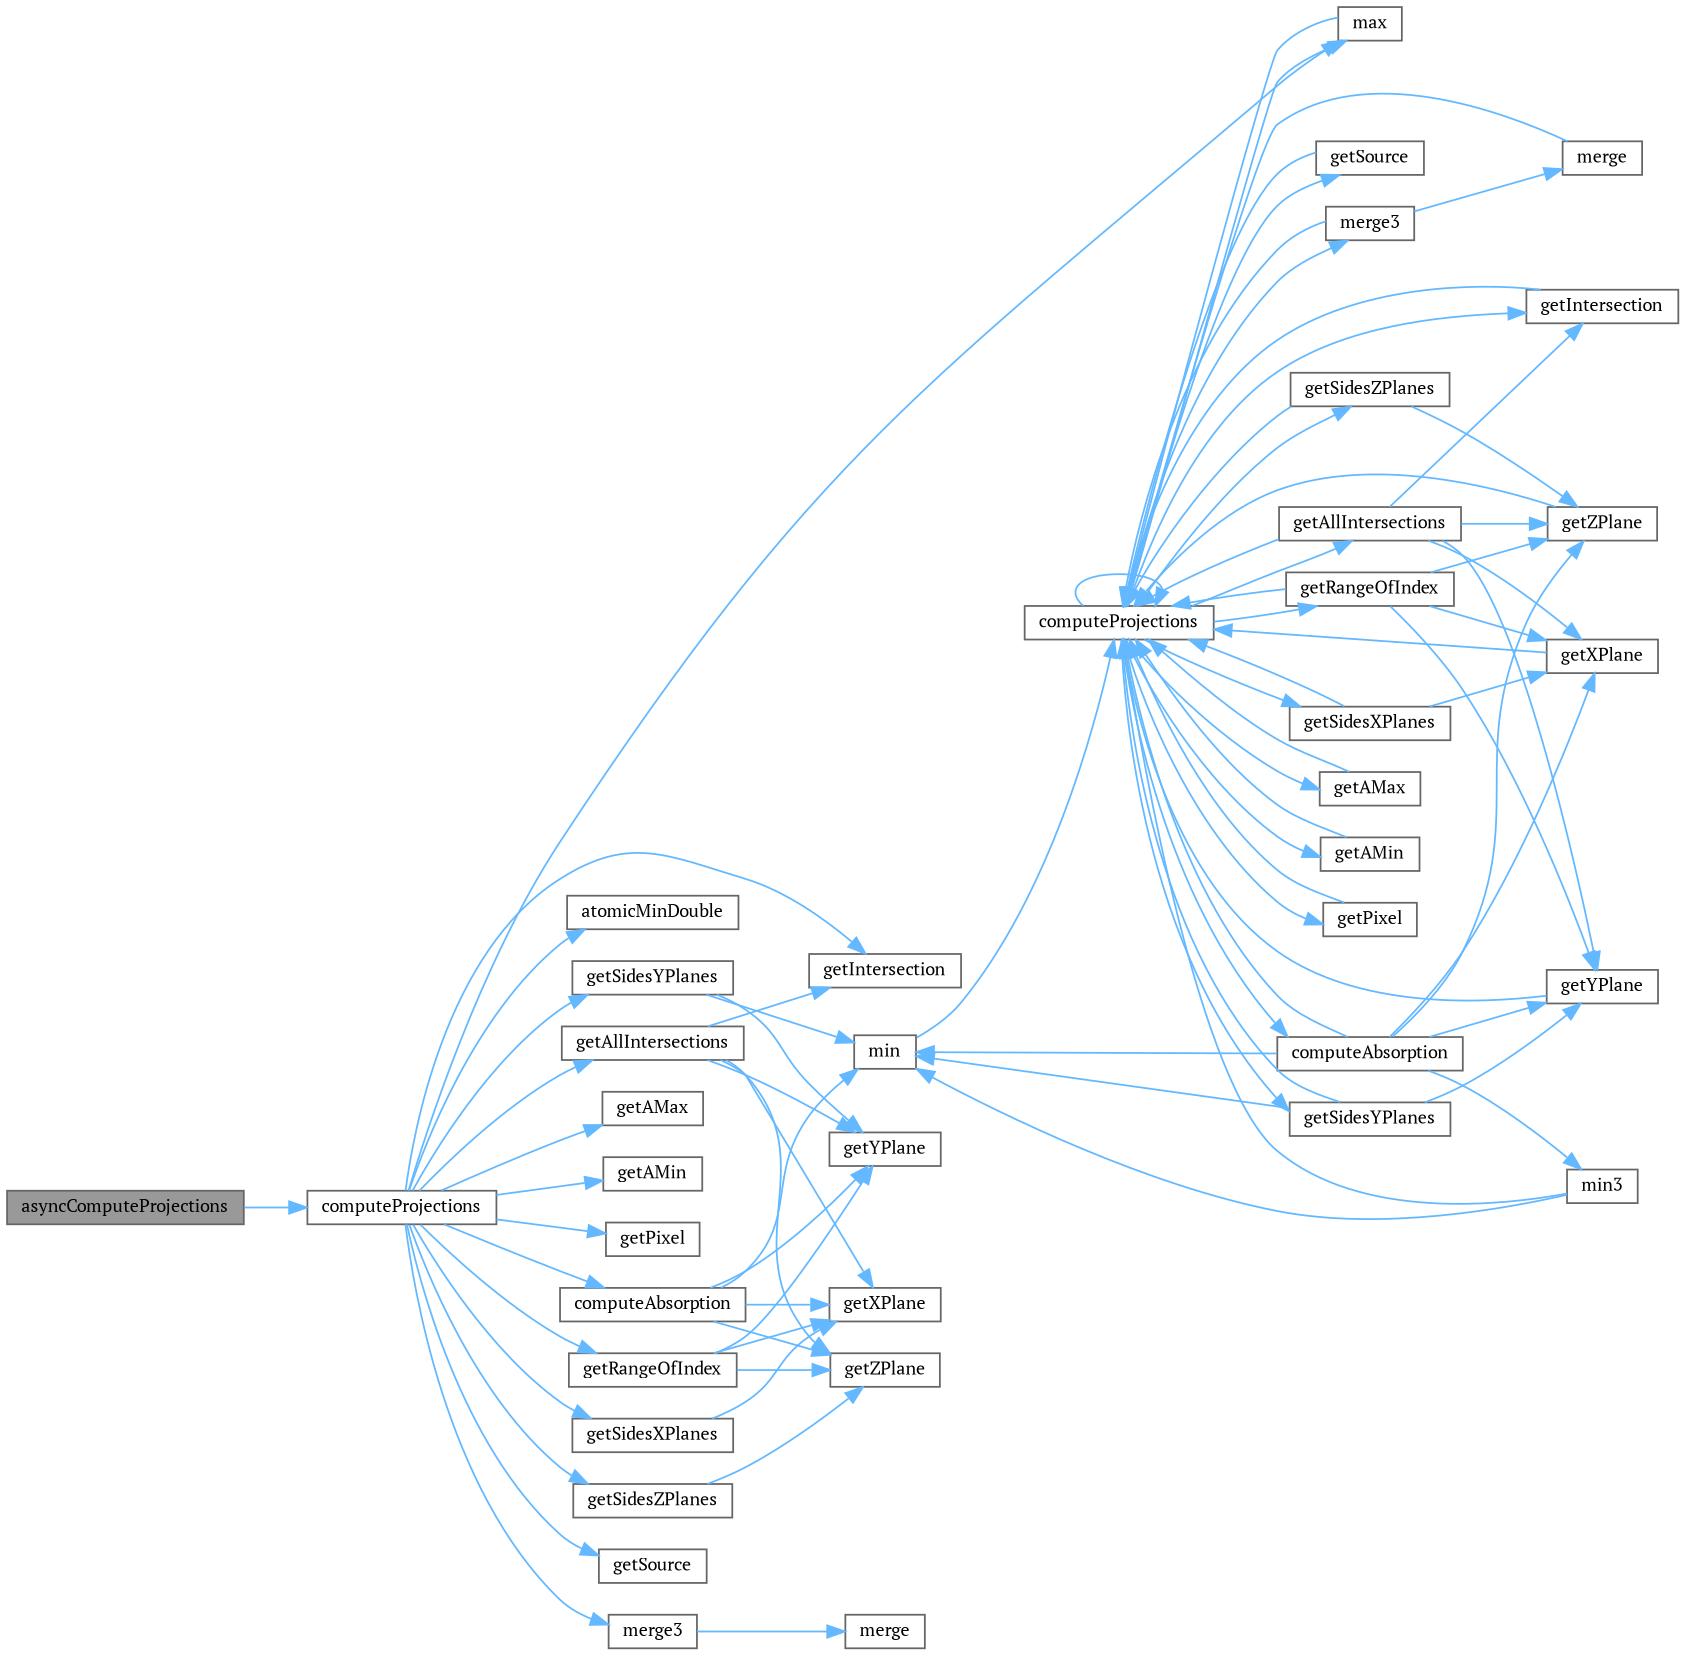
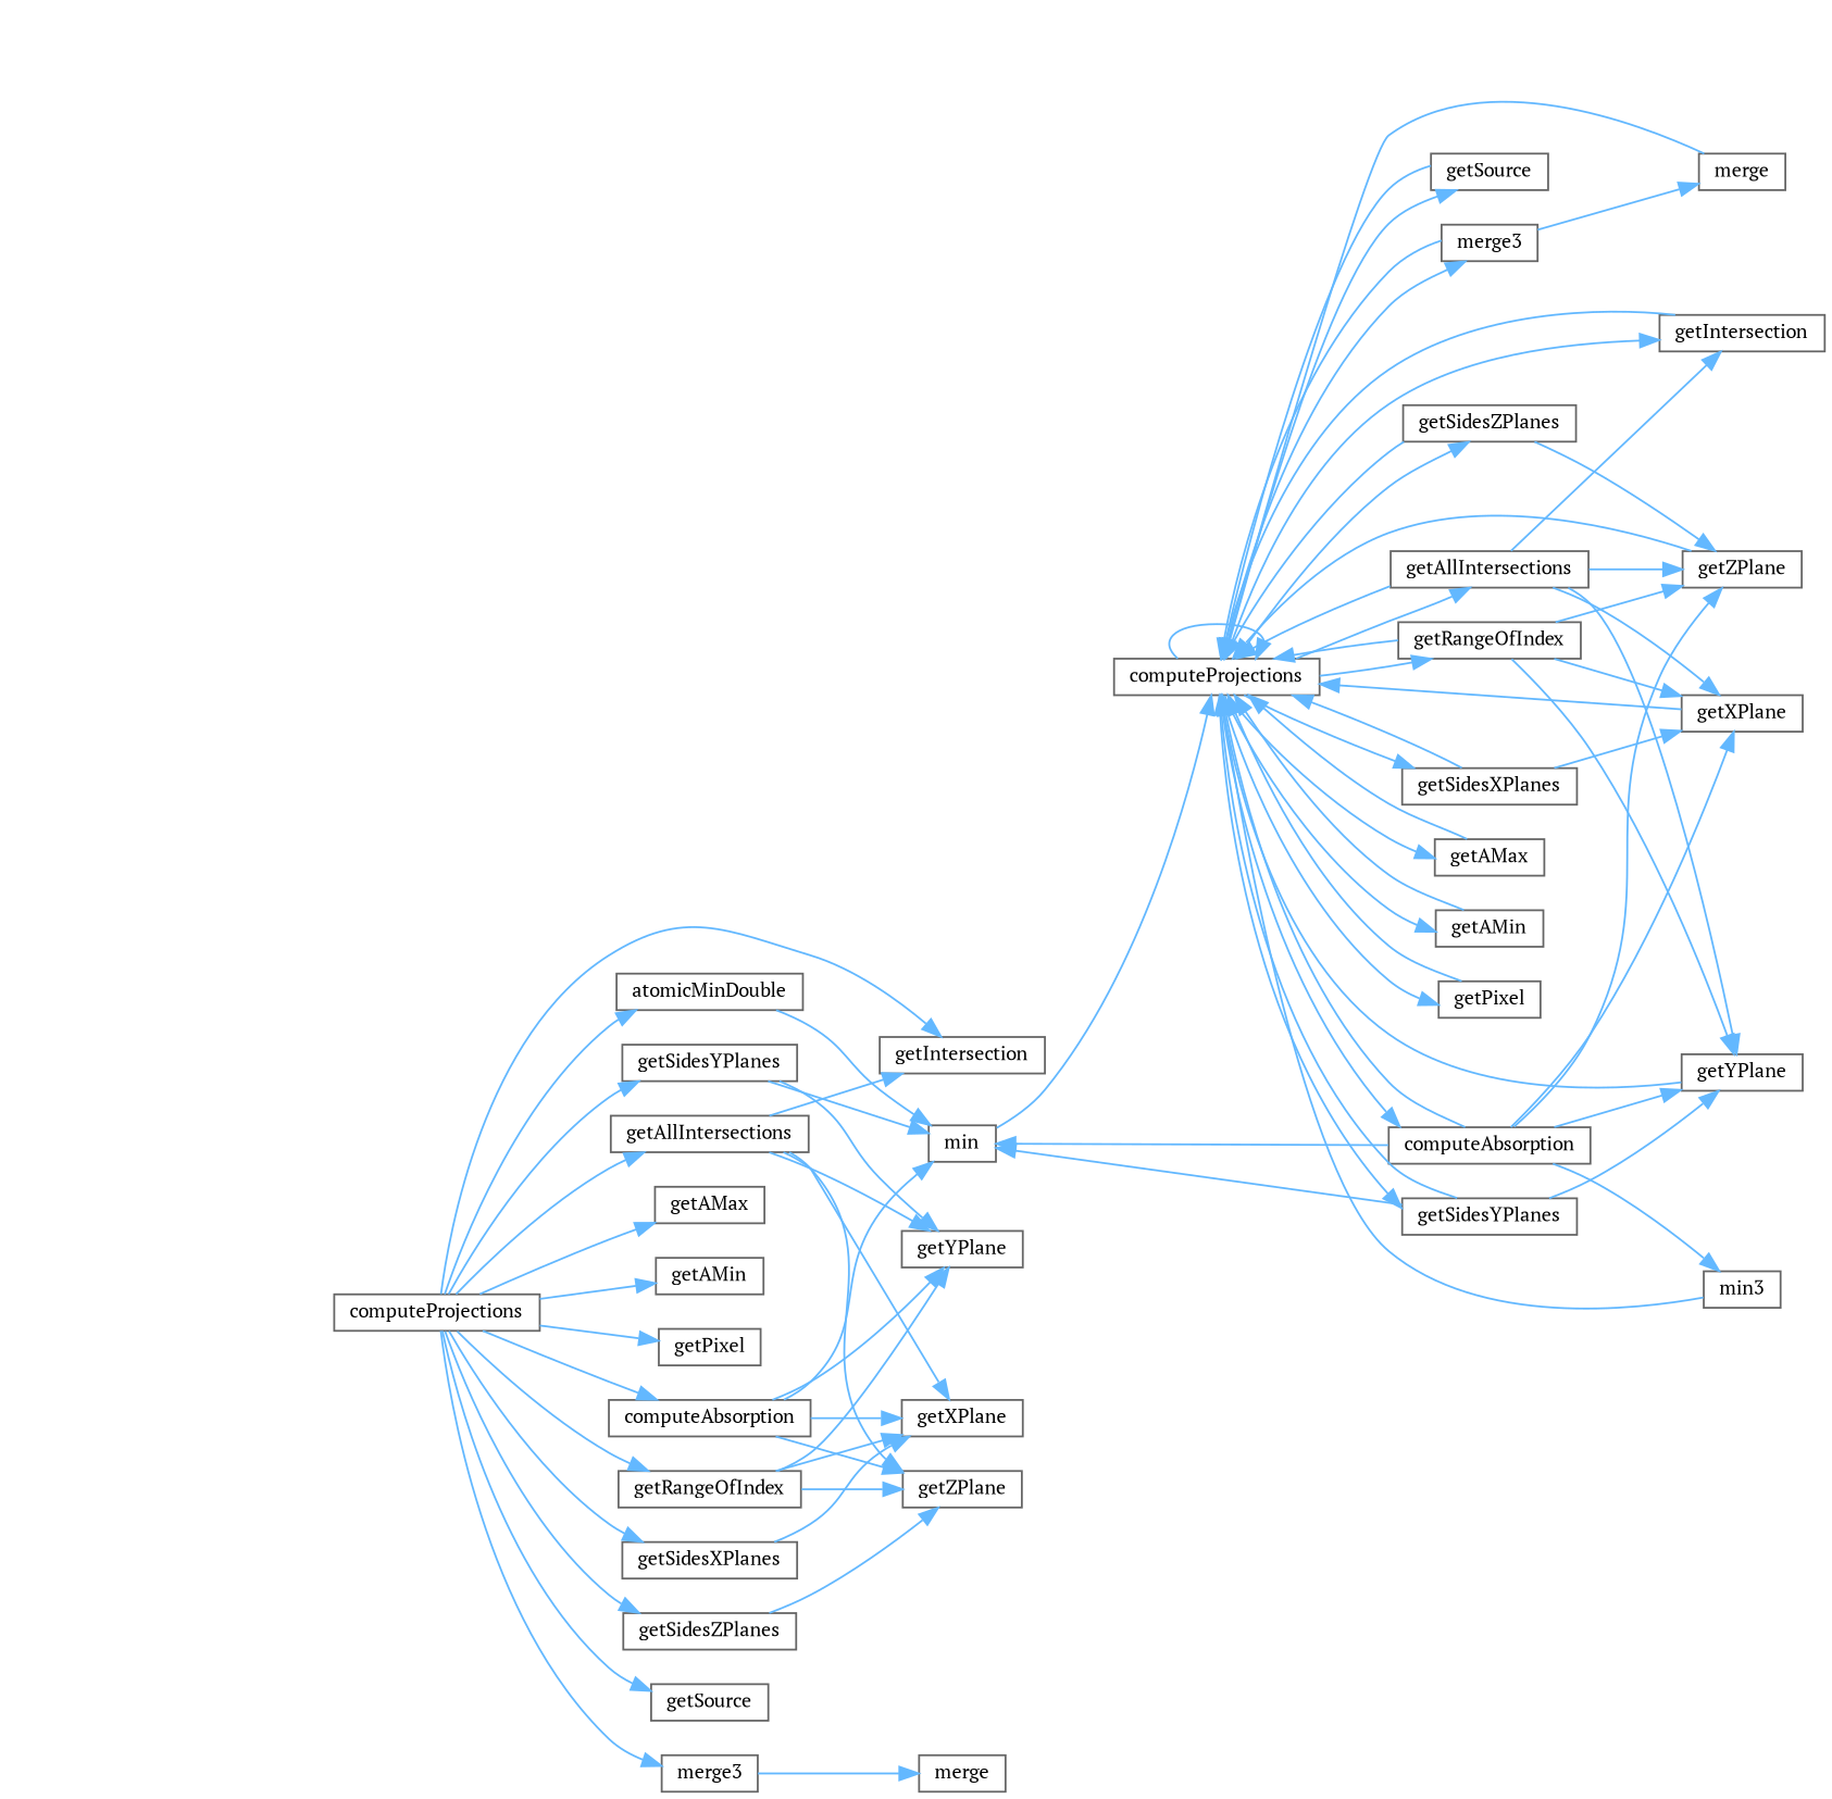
  digraph {
    fontname="PT Serif"
    rankdir=LR
    node [color=grey40 fillcolor=white fontname="PT Serif" fontsize=10 shape=box style=filled]
    edge [color=steelblue1 fontname="PT Serif" fontsize=10 labelfontname=Helvetica labelfontsize=10 style=solid]
-   n1 [color=gray40 fillcolor=grey60 fontcolor=black height=0.2 label=asyncComputeProjections width=0.4]
    n2 [height=0.2 label=computeProjections width=0.4]
    n3 [height=0.2 label=atomicMinDouble width=0.4]
    n4 [height=0.2 label=computeAbsorption width=0.4]
-   n5 [height=0.2 label=max width=0.4]
    n6 [height=0.2 label=getAllIntersections width=0.4]
    n7 [height=0.2 label=getIntersection width=0.4]
    n8 [height=0.2 label=getAMax width=0.4]
    n9 [height=0.2 label=getAMin width=0.4]
    n10 [height=0.2 label=getPixel width=0.4]
    n11 [height=0.2 label=getRangeOfIndex width=0.4]
    n12 [height=0.2 label=getSidesXPlanes width=0.4]
    n13 [height=0.2 label=getSidesYPlanes width=0.4]
    n14 [height=0.2 label=getSidesZPlanes width=0.4]
    n15 [height=0.2 label=getSource width=0.4]
    n16 [height=0.2 label=merge3 width=0.4]
    n17 [height=0.2 label=getXPlane width=0.4]
    n18 [height=0.2 label=getYPlane width=0.4]
    n19 [height=0.2 label=getZPlane width=0.4]
    n20 [height=0.2 label=min width=0.4]
    n21 [height=0.2 label=computeProjections width=0.4]
    n22 [height=0.2 label=merge width=0.4]
    n23 [height=0.2 label=computeAbsorption width=0.4]
    n24 [height=0.2 label=getAllIntersections width=0.4]
    n25 [height=0.2 label=getIntersection width=0.4]
    n26 [height=0.2 label=getAMax width=0.4]
    n27 [height=0.2 label=getAMin width=0.4]
    n28 [height=0.2 label=getPixel width=0.4]
    n29 [height=0.2 label=getRangeOfIndex width=0.4]
    n30 [height=0.2 label=getSidesXPlanes width=0.4]
    n31 [height=0.2 label=getSidesYPlanes width=0.4]
    n32 [height=0.2 label=getSidesZPlanes width=0.4]
    n33 [height=0.2 label=getSource width=0.4]
    n34 [height=0.2 label=merge3 width=0.4]
    n35 [height=0.2 label=getXPlane width=0.4]
    n36 [height=0.2 label=getYPlane width=0.4]
    n37 [height=0.2 label=getZPlane width=0.4]
    n38 [height=0.2 label=min3 width=0.4]
    n39 [height=0.2 label=merge width=0.4]
-   n1 -> n2
    n2 -> n3
    n2 -> n4
-   n2 -> n5
    n2 -> n6
    n2 -> n7
    n2 -> n8
    n2 -> n9
    n2 -> n10
    n2 -> n11
    n2 -> n12
    n2 -> n13
    n2 -> n14
    n2 -> n15
    n2 -> n16
    n4 -> n17
    n4 -> n18
    n4 -> n19
    n4 -> n20
-   n5 -> n21
    n6 -> n7
    n6 -> n17
    n6 -> n18
    n6 -> n19
    n11 -> n17
    n11 -> n18
    n11 -> n19
    n12 -> n17
    n13 -> n18
    n13 -> n20
    n14 -> n19
    n16 -> n22
    n20 -> n21
-   n21 -> n5
    n21 -> n21
    n21 -> n23
    n21 -> n24
    n21 -> n25
    n21 -> n26
    n21 -> n27
    n21 -> n28
    n21 -> n29
    n21 -> n30
    n21 -> n31
    n21 -> n32
    n21 -> n33
    n21 -> n34
    n23 -> n20
    n23 -> n21
    n23 -> n35
    n23 -> n36
    n23 -> n37
    n23 -> n38
    n24 -> n21
    n24 -> n25
    n24 -> n35
    n24 -> n36
    n24 -> n37
    n25 -> n21
    n26 -> n21
    n27 -> n21
    n28 -> n21
    n29 -> n21
    n29 -> n35
    n29 -> n36
    n29 -> n37
    n30 -> n21
    n30 -> n35
    n31 -> n20
    n31 -> n21
    n31 -> n36
    n32 -> n21
    n32 -> n37
    n33 -> n21
    n34 -> n21
    n34 -> n39
    n35 -> n21
    n36 -> n21
    n37 -> n21
-   n38 -> n20
+   n3 -> n20
    n38 -> n21
    n39 -> n21
  }
